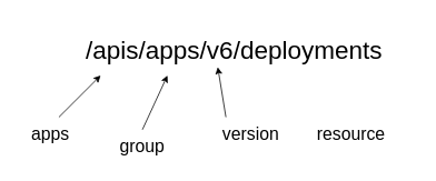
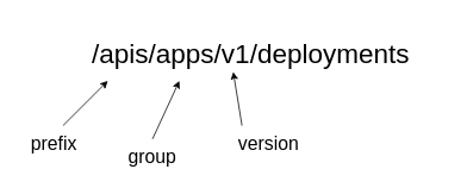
  <mxCell id="0" />
  <mxCell id="1" parent="0" />
- <mxCell id="2" value="/apis/apps/v6/deployments" style="text;html=1;strokeColor=none;fillColor=none;align=center;verticalAlign=middle;whiteSpace=wrap;rounded=0;fontSize=30;" vertex="1" parent="1"><mxGeometry x="60" y="20" width="440" height="80" as="geometry" /></mxCell>
- <mxCell id="3" value="&lt;span style=&quot;font-size: 21px;&quot;&gt;apps&lt;/span&gt;" style="text;html=1;strokeColor=none;fillColor=none;align=center;verticalAlign=middle;whiteSpace=wrap;rounded=0;fontSize=21;horizontal=1;" vertex="1" parent="1"><mxGeometry x="20" y="140" width="80" height="40" as="geometry" /></mxCell>
+ <mxCell id="2" value="/apis/apps/v1/deployments" style="text;html=1;strokeColor=none;fillColor=none;align=center;verticalAlign=middle;whiteSpace=wrap;rounded=0;fontSize=30;" vertex="1" parent="1"><mxGeometry x="60" y="20" width="440" height="80" as="geometry" /></mxCell>
+ <mxCell id="3" value="&lt;span style=&quot;font-size: 21px;&quot;&gt;prefix&lt;/span&gt;" style="text;html=1;strokeColor=none;fillColor=none;align=center;verticalAlign=middle;whiteSpace=wrap;rounded=0;fontSize=21;horizontal=1;" vertex="1" parent="1"><mxGeometry x="20" y="140" width="80" height="40" as="geometry" /></mxCell>
  <mxCell id="4" value="&lt;span style=&quot;font-size: 21px&quot;&gt;group&lt;/span&gt;" style="text;html=1;strokeColor=none;fillColor=none;align=center;verticalAlign=middle;whiteSpace=wrap;rounded=0;fontSize=21;horizontal=1;" vertex="1" parent="1"><mxGeometry x="130" y="155" width="80" height="40" as="geometry" /></mxCell>
  <mxCell id="5" value="&lt;span style=&quot;font-size: 21px&quot;&gt;version&lt;/span&gt;" style="text;html=1;strokeColor=none;fillColor=none;align=center;verticalAlign=middle;whiteSpace=wrap;rounded=0;fontSize=21;horizontal=1;" vertex="1" parent="1"><mxGeometry x="260" y="140" width="80" height="40" as="geometry" /></mxCell>
- <mxCell id="6" value="resource" style="text;html=1;strokeColor=none;fillColor=none;align=center;verticalAlign=middle;whiteSpace=wrap;rounded=0;fontSize=21;horizontal=1;" vertex="1" parent="1"><mxGeometry x="380" y="140" width="80" height="40" as="geometry" /></mxCell>
  <mxCell id="7" value="" style="endArrow=classic;html=1;fontSize=21;" edge="1" parent="1"><mxGeometry width="50" height="50" relative="1" as="geometry"><mxPoint x="70" y="140" as="sourcePoint" /><mxPoint x="120" y="90" as="targetPoint" /></mxGeometry></mxCell>
  <mxCell id="8" value="" style="endArrow=classic;html=1;fontSize=21;exitX=0.5;exitY=0;exitDx=0;exitDy=0;" edge="1" parent="1" source="4"><mxGeometry width="50" height="50" relative="1" as="geometry"><mxPoint x="150" y="140" as="sourcePoint" /><mxPoint x="200" y="90" as="targetPoint" /></mxGeometry></mxCell>
  <mxCell id="9" value="" style="endArrow=classic;html=1;fontSize=21;entryX=0.455;entryY=0.75;entryDx=0;entryDy=0;entryPerimeter=0;" edge="1" parent="1" target="2"><mxGeometry width="50" height="50" relative="1" as="geometry"><mxPoint x="270" y="140" as="sourcePoint" /><mxPoint x="320" y="90" as="targetPoint" /></mxGeometry></mxCell>
